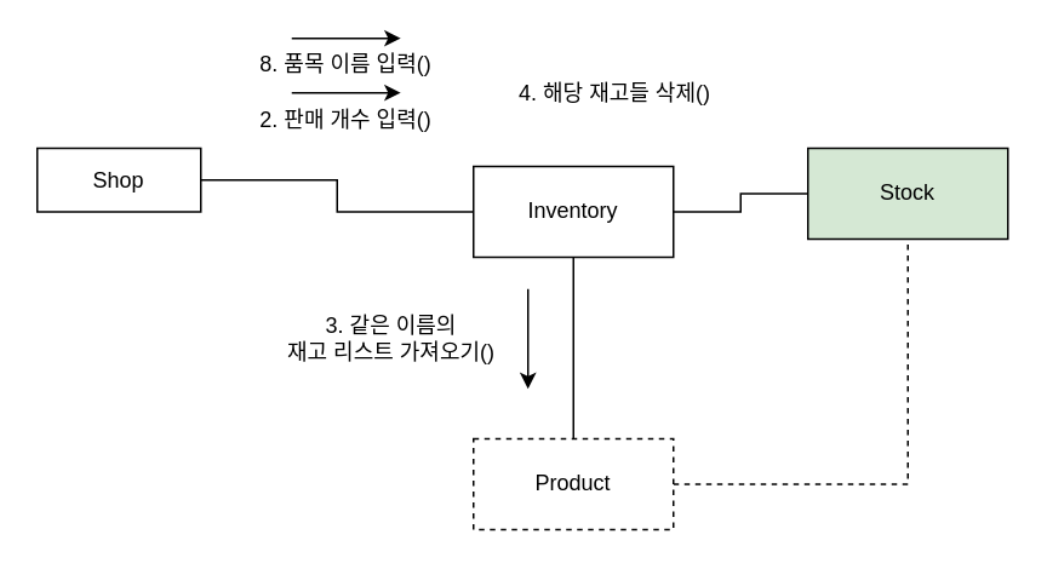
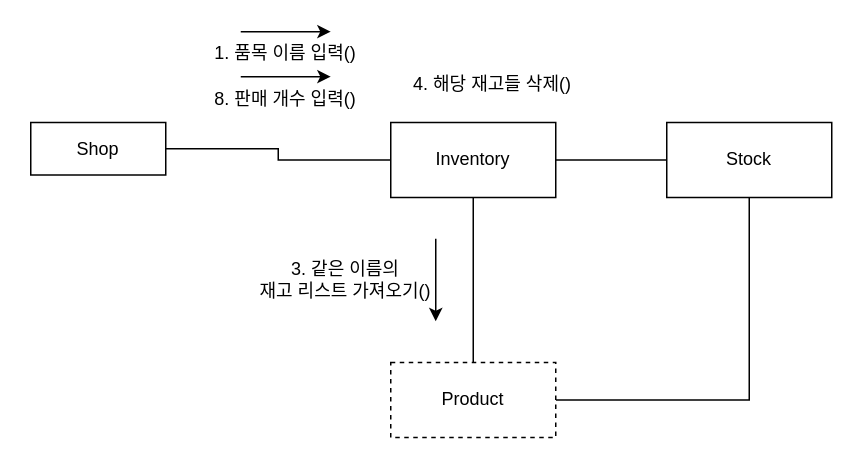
  <mxCell id="0" />
  <mxCell id="1" parent="0" />
  <mxCell id="2" style="edgeStyle=orthogonalEdgeStyle;rounded=0;orthogonalLoop=1;jettySize=auto;html=1;exitX=1;exitY=0.5;exitDx=0;exitDy=0;entryX=0;entryY=0.5;entryDx=0;entryDy=0;endArrow=none;endFill=0;" parent="1" source="3" target="6" edge="1"><mxGeometry relative="1" as="geometry" /></mxCell>
  <mxCell id="3" value="Shop" style="html=1;whiteSpace=wrap;" parent="1" vertex="1"><mxGeometry x="20" y="81" width="90" height="35" as="geometry" /></mxCell>
  <mxCell id="4" style="edgeStyle=orthogonalEdgeStyle;rounded=0;orthogonalLoop=1;jettySize=auto;html=1;exitX=0.5;exitY=1;exitDx=0;exitDy=0;entryX=0.5;entryY=0;entryDx=0;entryDy=0;endArrow=none;endFill=0;" parent="1" source="6" target="8" edge="1"><mxGeometry relative="1" as="geometry" /></mxCell>
  <mxCell id="5" value="" style="edgeStyle=orthogonalEdgeStyle;rounded=0;orthogonalLoop=1;jettySize=auto;html=1;endArrow=none;endFill=0;" parent="1" source="6" target="9" edge="1"><mxGeometry relative="1" as="geometry" /></mxCell>
- <mxCell id="6" value="Inventory" style="html=1;whiteSpace=wrap;" parent="1" vertex="1"><mxGeometry x="260" y="91" width="110" height="50" as="geometry" /></mxCell>
- <mxCell id="7" style="edgeStyle=orthogonalEdgeStyle;rounded=0;orthogonalLoop=1;jettySize=auto;html=1;exitX=1;exitY=0.5;exitDx=0;exitDy=0;entryX=0.5;entryY=1;entryDx=0;entryDy=0;endArrow=none;endFill=0;dashed=1;" parent="1" source="8" target="9" edge="1"><mxGeometry relative="1" as="geometry" /></mxCell>
+ <mxCell id="6" value="Inventory" style="html=1;whiteSpace=wrap;" parent="1" vertex="1"><mxGeometry x="260" y="81" width="110" height="50" as="geometry" /></mxCell>
+ <mxCell id="7" style="edgeStyle=orthogonalEdgeStyle;rounded=0;orthogonalLoop=1;jettySize=auto;html=1;exitX=1;exitY=0.5;exitDx=0;exitDy=0;entryX=0.5;entryY=1;entryDx=0;entryDy=0;endArrow=none;endFill=0;" parent="1" source="8" target="9" edge="1"><mxGeometry relative="1" as="geometry" /></mxCell>
  <mxCell id="8" value="Product" style="html=1;whiteSpace=wrap;dashed=1;" parent="1" vertex="1"><mxGeometry x="260" y="241" width="110" height="50" as="geometry" /></mxCell>
- <mxCell id="9" value="Stock" style="html=1;whiteSpace=wrap;fillColor=#d5e8d4;" parent="1" vertex="1"><mxGeometry x="444" y="81" width="110" height="50" as="geometry" /></mxCell>
- <mxCell id="10" value="8. 품목 이름 입력()" style="text;html=1;strokeColor=none;fillColor=none;align=center;verticalAlign=middle;whiteSpace=wrap;rounded=0;" parent="1" vertex="1"><mxGeometry x="130" y="20.43" width="120" height="30" as="geometry" /></mxCell>
+ <mxCell id="9" value="Stock" style="html=1;whiteSpace=wrap;" parent="1" vertex="1"><mxGeometry x="444" y="81" width="110" height="50" as="geometry" /></mxCell>
+ <mxCell id="10" value="1. 품목 이름 입력()" style="text;html=1;strokeColor=none;fillColor=none;align=center;verticalAlign=middle;whiteSpace=wrap;rounded=0;" parent="1" vertex="1"><mxGeometry x="130" y="20.43" width="120" height="30" as="geometry" /></mxCell>
  <mxCell id="11" value="" style="endArrow=classic;html=1;rounded=0;exitX=0.25;exitY=0;exitDx=0;exitDy=0;entryX=0.75;entryY=0;entryDx=0;entryDy=0;" parent="1" source="10" target="10" edge="1"><mxGeometry width="50" height="50" relative="1" as="geometry"><mxPoint x="200" y="-19.57" as="sourcePoint" /><mxPoint x="250" y="-69.57" as="targetPoint" /></mxGeometry></mxCell>
  <mxCell id="12" value="" style="endArrow=classic;html=1;rounded=0;" parent="1" edge="1"><mxGeometry width="50" height="50" relative="1" as="geometry"><mxPoint x="290" y="158.5" as="sourcePoint" /><mxPoint x="290" y="213.5" as="targetPoint" /></mxGeometry></mxCell>
- <mxCell id="13" value="3. 같은 이름의&lt;br&gt;재고 리스트 가져오기()" style="text;html=1;strokeColor=none;fillColor=none;align=center;verticalAlign=middle;whiteSpace=wrap;rounded=0;" parent="1" vertex="1"><mxGeometry x="150" y="171" width="130" height="30" as="geometry" /></mxCell>
- <mxCell id="14" value="2. 판매 개수 입력()" style="text;html=1;strokeColor=none;fillColor=none;align=center;verticalAlign=middle;whiteSpace=wrap;rounded=0;" parent="1" vertex="1"><mxGeometry x="130" y="51" width="120" height="30" as="geometry" /></mxCell>
+ <mxCell id="13" value="3. 같은 이름의&lt;br&gt;재고 리스트 가져오기()" style="text;html=1;strokeColor=none;fillColor=none;align=center;verticalAlign=middle;whiteSpace=wrap;rounded=0;" parent="1" vertex="1"><mxGeometry x="165" y="171" width="130" height="30" as="geometry" /></mxCell>
+ <mxCell id="14" value="8. 판매 개수 입력()" style="text;html=1;strokeColor=none;fillColor=none;align=center;verticalAlign=middle;whiteSpace=wrap;rounded=0;" parent="1" vertex="1"><mxGeometry x="130" y="51" width="120" height="30" as="geometry" /></mxCell>
  <mxCell id="15" value="" style="endArrow=classic;html=1;rounded=0;exitX=0.25;exitY=0;exitDx=0;exitDy=0;entryX=0.75;entryY=0;entryDx=0;entryDy=0;" parent="1" edge="1"><mxGeometry width="50" height="50" relative="1" as="geometry"><mxPoint x="160" y="50.43" as="sourcePoint" /><mxPoint x="220" y="50.43" as="targetPoint" /></mxGeometry></mxCell>
- <mxCell id="16" value="4. 해당 재고들 삭제()" style="text;html=1;strokeColor=none;fillColor=none;align=center;verticalAlign=middle;whiteSpace=wrap;rounded=0;" parent="1" vertex="1"><mxGeometry x="270" y="36" width="136" height="30" as="geometry" /></mxCell>
+ <mxCell id="16" value="4. 해당 재고들 삭제()" style="text;html=1;strokeColor=none;fillColor=none;align=center;verticalAlign=middle;whiteSpace=wrap;rounded=0;" parent="1" vertex="1"><mxGeometry x="260" y="41" width="136" height="30" as="geometry" /></mxCell>
